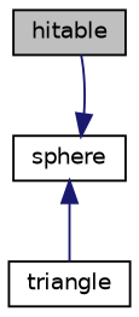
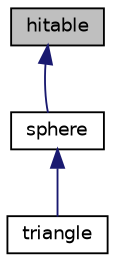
  digraph {
    node [color=black fillcolor=white fontname=Helvetica fontsize=10 shape=record style=filled]
    edge [color=midnightblue dir=back fontname=Helvetica fontsize=10 labelfontname=Helvetica labelfontsize=10 style=solid]
    n1 [fillcolor=grey75 fontcolor=black height=0.2 label=hitable width=0.4]
    n2 [height=0.2 label=sphere width=0.4]
    n3 [height=0.2 label=triangle width=0.4]
-   n2 -> n1
+   n1 -> n2
    n2 -> n3
  }
